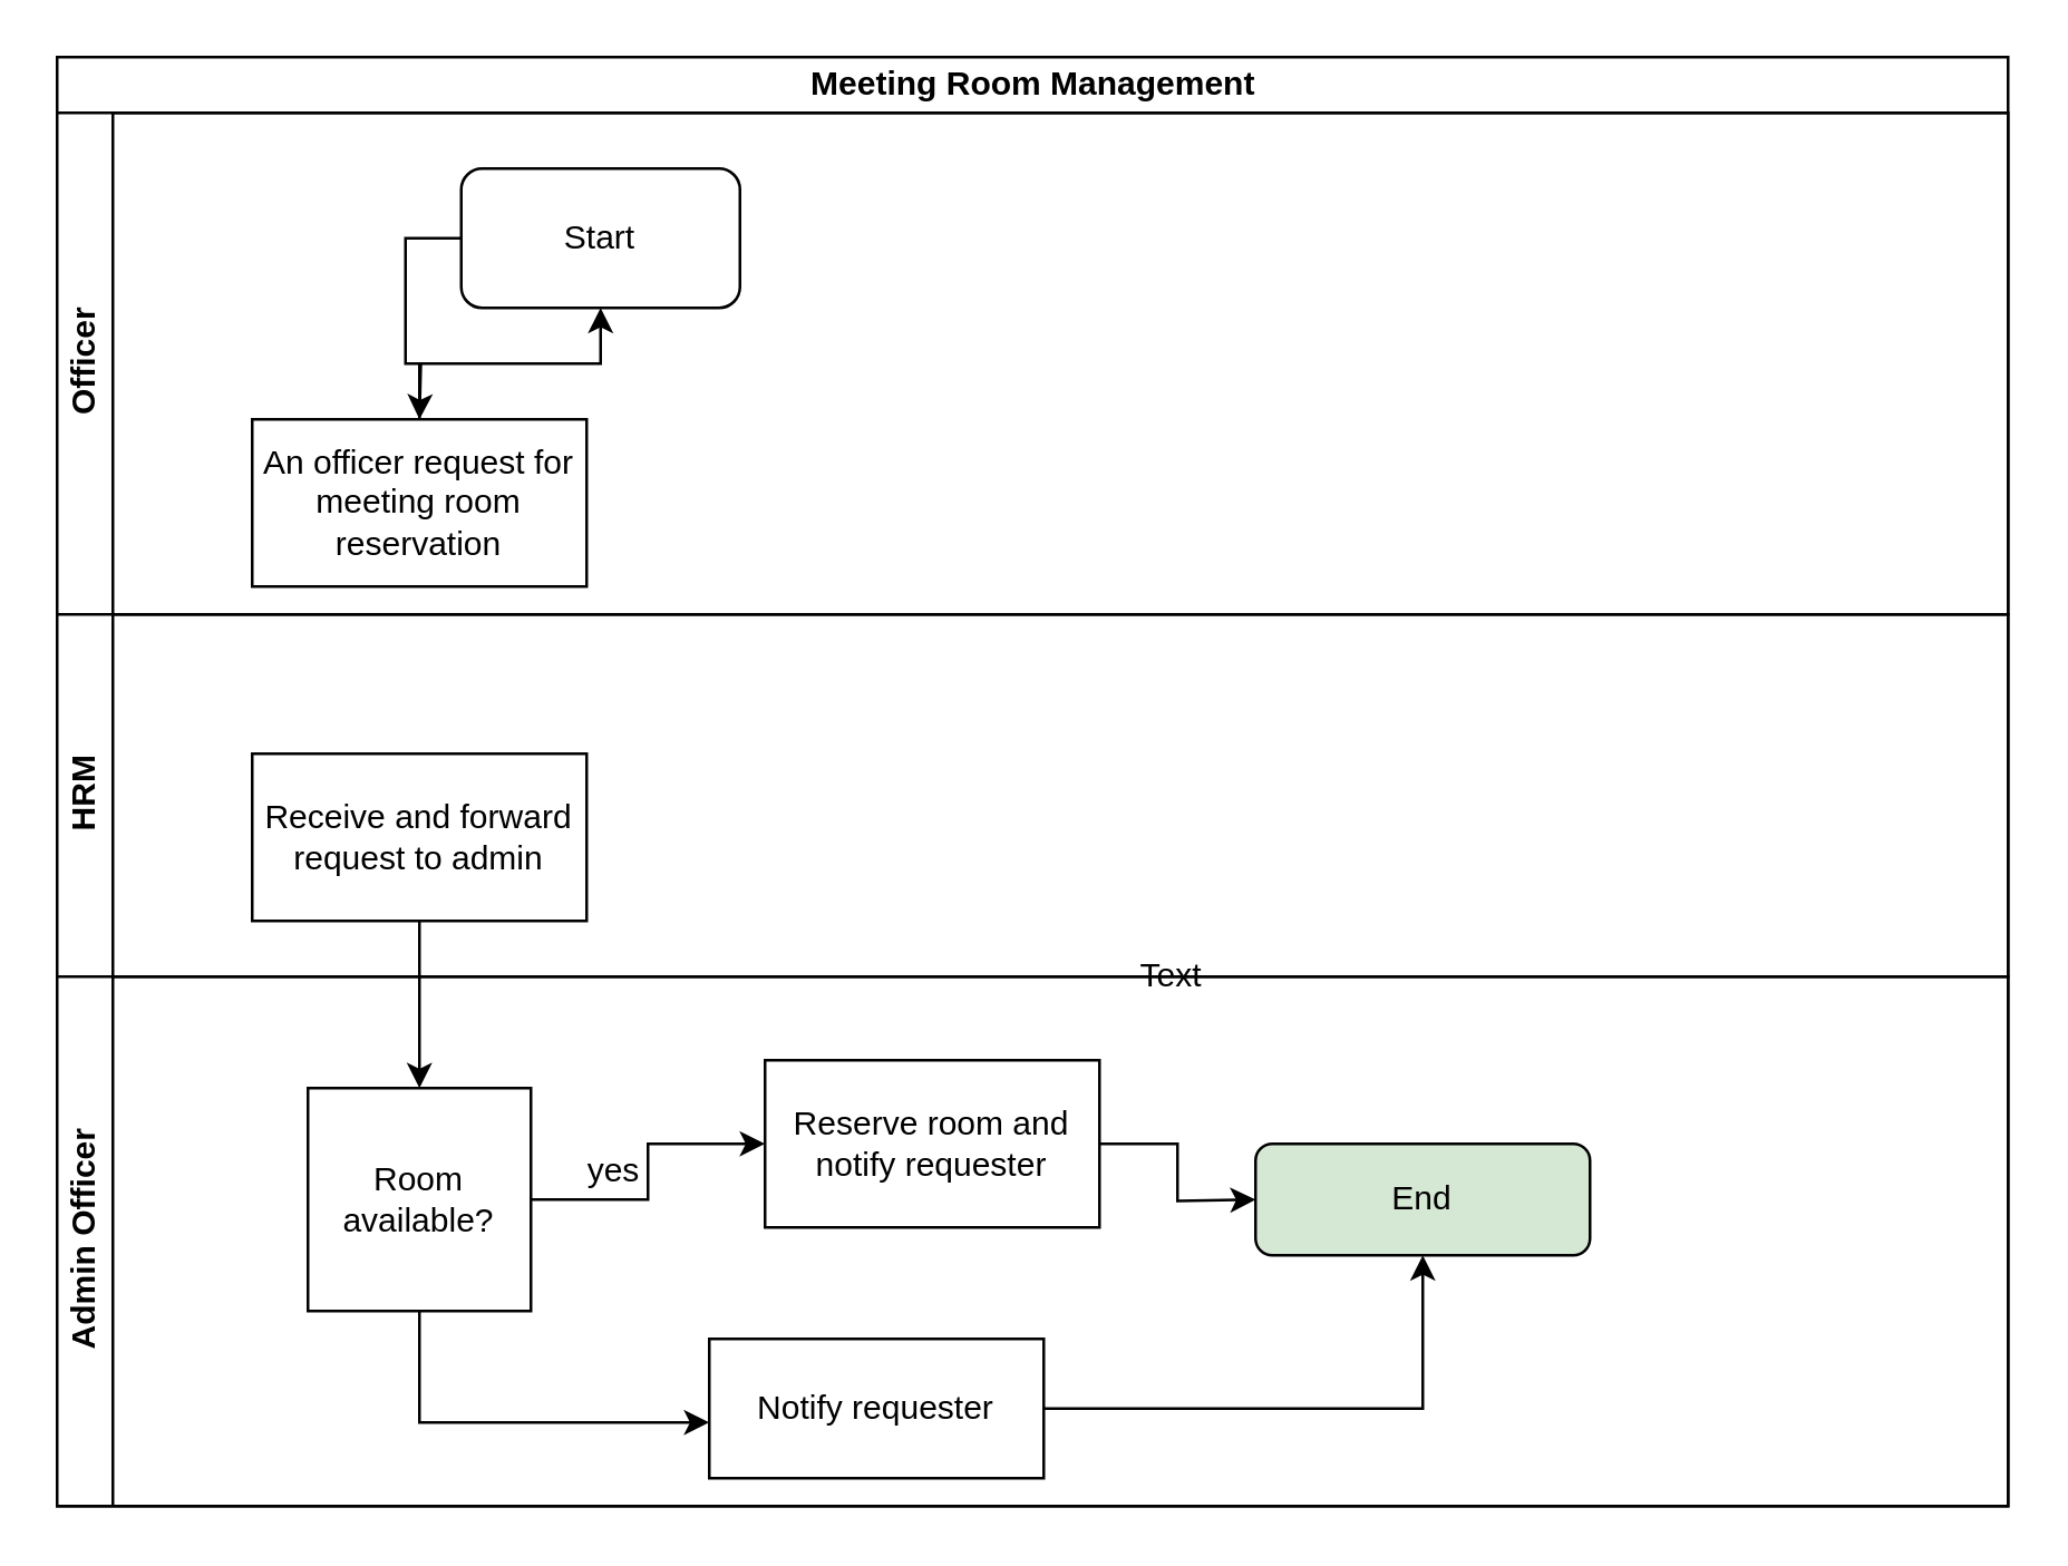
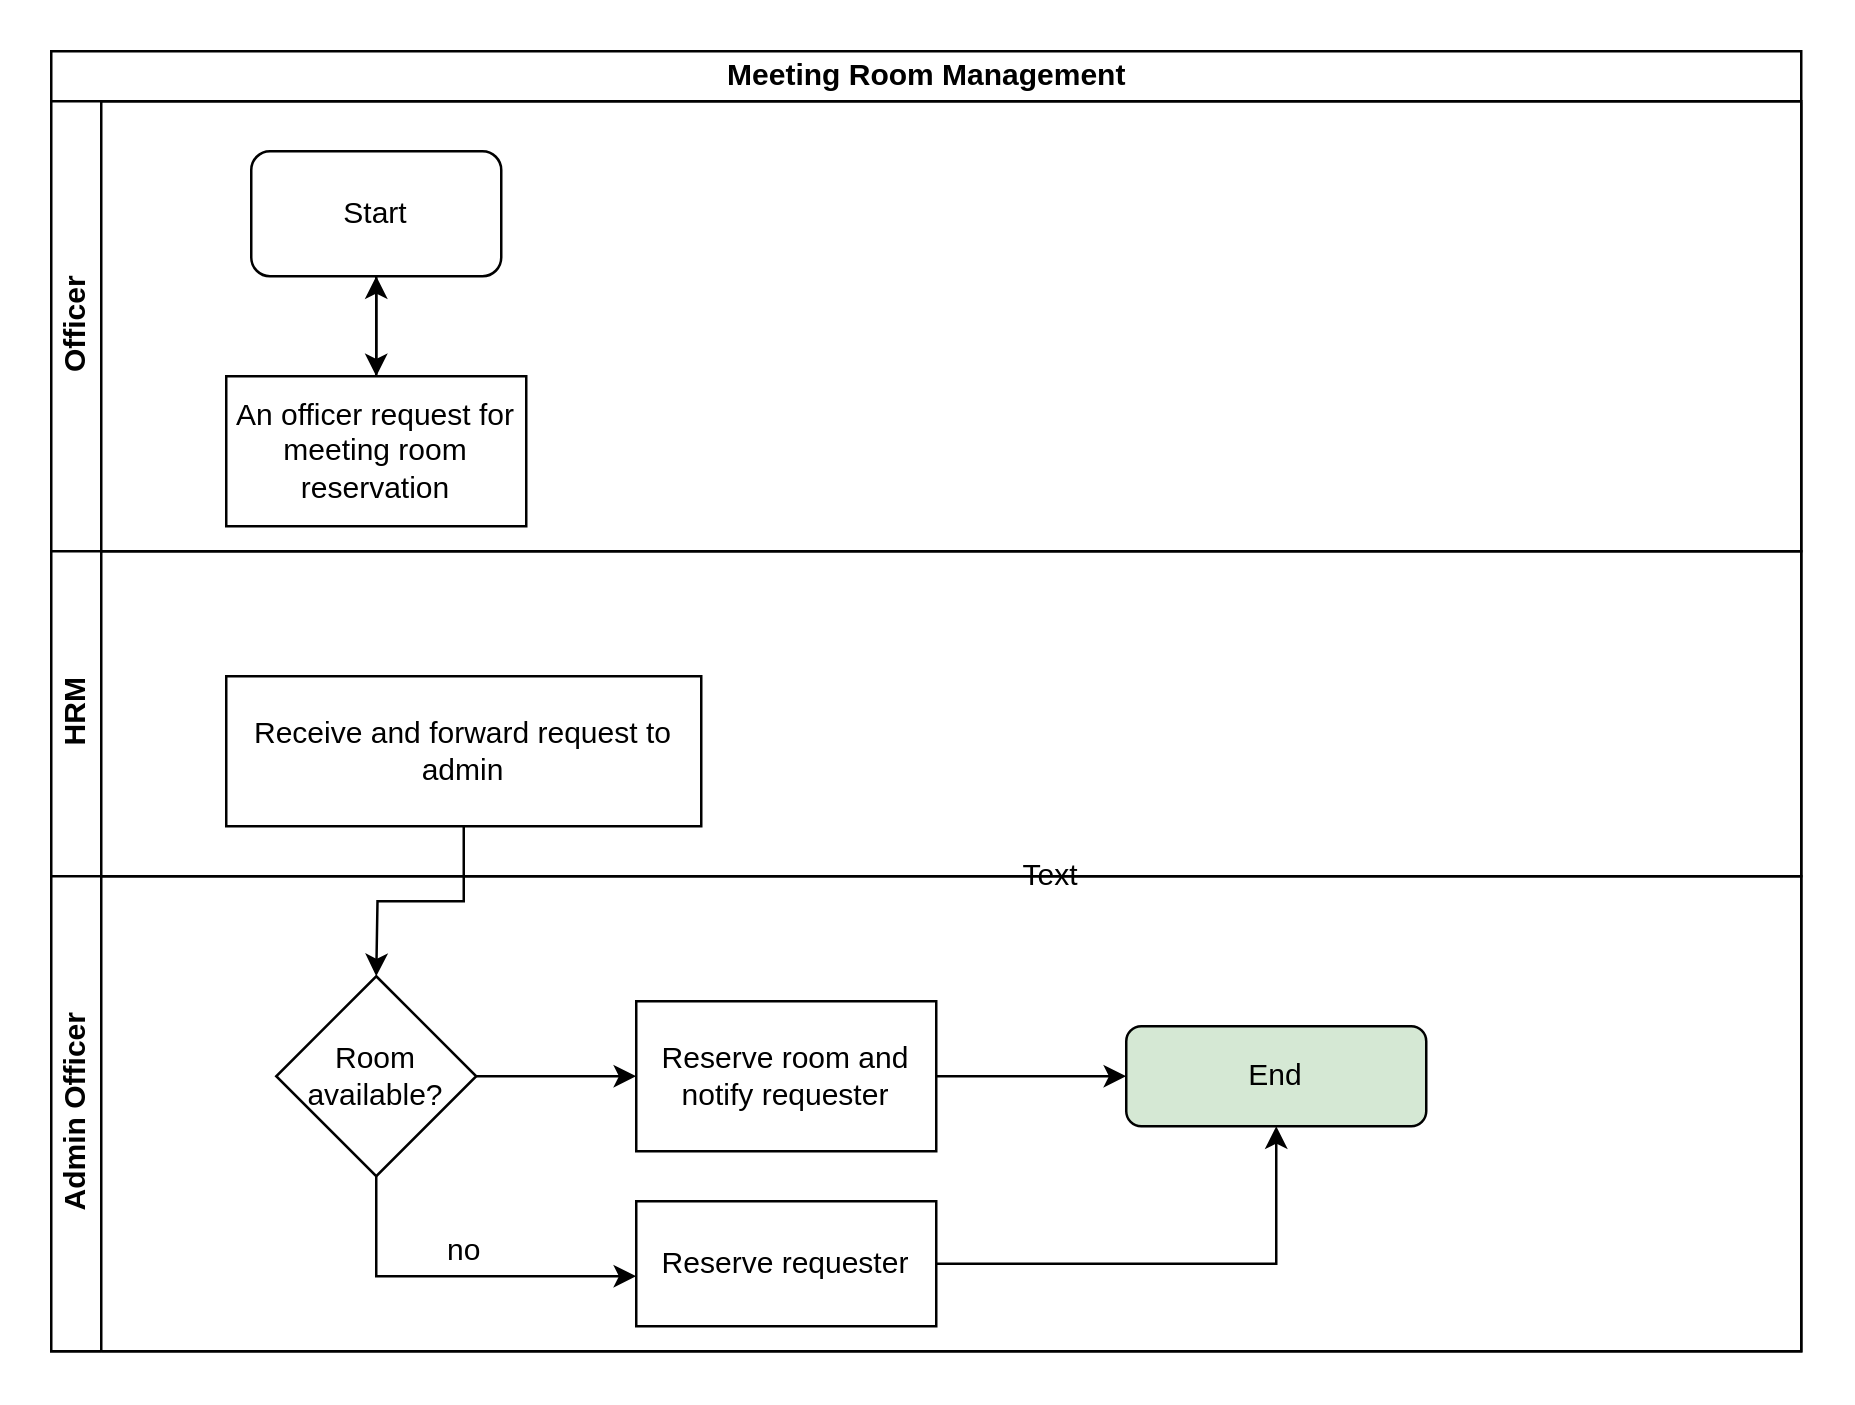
  <mxCell id="0" />
  <mxCell id="1" parent="0" />
  <mxCell id="2" value="Meeting Room Management" style="swimlane;html=1;childLayout=stackLayout;resizeParent=1;resizeParentMax=0;horizontal=1;startSize=20;horizontalStack=0;" vertex="1" parent="1"><mxGeometry x="20" y="20" width="700" height="520" as="geometry" /></mxCell>
  <mxCell id="3" value="Officer" style="swimlane;html=1;startSize=20;horizontal=0;" vertex="1" parent="2"><mxGeometry y="20" width="700" height="180" as="geometry" /></mxCell>
- <mxCell id="4" value="Start" style="rounded=1;whiteSpace=wrap;html=1;" vertex="1" parent="3"><mxGeometry x="145" y="20" width="100" height="50" as="geometry" /></mxCell>
+ <mxCell id="4" value="Start" style="rounded=1;whiteSpace=wrap;html=1;" vertex="1" parent="3"><mxGeometry x="80" y="20" width="100" height="50" as="geometry" /></mxCell>
  <mxCell id="5" value="An officer request for meeting room reservation" style="rounded=0;whiteSpace=wrap;html=1;" vertex="1" parent="3"><mxGeometry x="70" y="110" width="120" height="60" as="geometry" /></mxCell>
  <mxCell id="6" value="HRM" style="swimlane;html=1;startSize=20;horizontal=0;" vertex="1" parent="2"><mxGeometry y="200" width="700" height="130" as="geometry" /></mxCell>
- <mxCell id="7" value="Receive and forward request to admin" style="whiteSpace=wrap;html=1;rounded=0;" vertex="1" parent="6"><mxGeometry x="70" y="50" width="120" height="60" as="geometry" /></mxCell>
+ <mxCell id="7" value="Receive and forward request to admin" style="whiteSpace=wrap;html=1;rounded=0;" vertex="1" parent="6"><mxGeometry x="70" y="50" width="190" height="60" as="geometry" /></mxCell>
  <mxCell id="8" value="Admin Officer" style="swimlane;html=1;startSize=20;horizontal=0;" vertex="1" parent="2"><mxGeometry y="330" width="700" height="190" as="geometry" /></mxCell>
- <mxCell id="9" value="Reserve room and notify requester" style="whiteSpace=wrap;html=1;" vertex="1" parent="8"><mxGeometry x="254" y="30" width="120" height="60" as="geometry" /></mxCell>
- <mxCell id="10" value="Room available?" style="whiteSpace=wrap;html=1;rounded=0;" vertex="1" parent="8"><mxGeometry x="90" y="40" width="80" height="80" as="geometry" /></mxCell>
- <mxCell id="11" value="yes" style="text;html=1;strokeColor=none;fillColor=none;align=center;verticalAlign=middle;whiteSpace=wrap;rounded=0;" vertex="1" parent="8"><mxGeometry x="180" y="60" width="40" height="20" as="geometry" /></mxCell>
+ <mxCell id="9" value="Reserve room and notify requester" style="whiteSpace=wrap;html=1;" vertex="1" parent="8"><mxGeometry x="234" y="50" width="120" height="60" as="geometry" /></mxCell>
+ <mxCell id="10" value="Room available?" style="rhombus;whiteSpace=wrap;html=1;" vertex="1" parent="8"><mxGeometry x="90" y="40" width="80" height="80" as="geometry" /></mxCell>
  <mxCell id="12" value="End" style="rounded=1;whiteSpace=wrap;html=1;fillColor=#d5e8d4;" vertex="1" parent="8"><mxGeometry x="430" y="60" width="120" height="40" as="geometry" /></mxCell>
  <mxCell id="13" value="" style="edgeStyle=orthogonalEdgeStyle;rounded=0;orthogonalLoop=1;jettySize=auto;html=1;" edge="1" parent="8" source="10" target="9"><mxGeometry relative="1" as="geometry" /></mxCell>
  <mxCell id="14" value="" style="edgeStyle=orthogonalEdgeStyle;rounded=0;orthogonalLoop=1;jettySize=auto;html=1;" edge="1" parent="8" source="10" target="16"><mxGeometry relative="1" as="geometry"><Array as="points"><mxPoint x="130" y="160" /></Array></mxGeometry></mxCell>
- <mxCell id="16" value="Notify requester" style="whiteSpace=wrap;html=1;" vertex="1" parent="8"><mxGeometry x="234" y="130" width="120" height="50" as="geometry" /></mxCell>
+ <mxCell id="15" value="no" style="text;html=1;align=center;verticalAlign=middle;resizable=0;points=[];autosize=1;" vertex="1" parent="8"><mxGeometry x="150" y="140" width="30" height="20" as="geometry" /></mxCell>
+ <mxCell id="16" value="Reserve requester" style="whiteSpace=wrap;html=1;" vertex="1" parent="8"><mxGeometry x="234" y="130" width="120" height="50" as="geometry" /></mxCell>
  <mxCell id="17" value="" style="edgeStyle=orthogonalEdgeStyle;rounded=0;orthogonalLoop=1;jettySize=auto;html=1;entryX=0.5;entryY=1;entryDx=0;entryDy=0;" edge="1" parent="8" source="16" target="12"><mxGeometry relative="1" as="geometry"><mxPoint x="444" y="160" as="targetPoint" /></mxGeometry></mxCell>
  <mxCell id="18" value="" style="edgeStyle=orthogonalEdgeStyle;rounded=0;orthogonalLoop=1;jettySize=auto;html=1;" edge="1" parent="2" source="5" target="4"><mxGeometry relative="1" as="geometry" /></mxCell>
  <mxCell id="19" value="" style="edgeStyle=orthogonalEdgeStyle;rounded=0;orthogonalLoop=1;jettySize=auto;html=1;" edge="1" parent="2" source="7"><mxGeometry relative="1" as="geometry"><mxPoint x="130" y="370" as="targetPoint" /></mxGeometry></mxCell>
  <mxCell id="20" value="" style="edgeStyle=orthogonalEdgeStyle;rounded=0;orthogonalLoop=1;jettySize=auto;html=1;" edge="1" parent="1" source="9"><mxGeometry relative="1" as="geometry"><mxPoint x="450" y="430" as="targetPoint" /></mxGeometry></mxCell>
  <mxCell id="21" value="" style="edgeStyle=orthogonalEdgeStyle;rounded=0;orthogonalLoop=1;jettySize=auto;html=1;" edge="1" parent="1" source="4"><mxGeometry relative="1" as="geometry"><mxPoint x="150" y="150" as="targetPoint" /></mxGeometry></mxCell>
  <mxCell id="22" value="Text" style="text;html=1;strokeColor=none;fillColor=none;align=center;verticalAlign=middle;whiteSpace=wrap;rounded=0;" vertex="1" parent="1"><mxGeometry x="400" y="340" width="40" height="20" as="geometry" /></mxCell>
